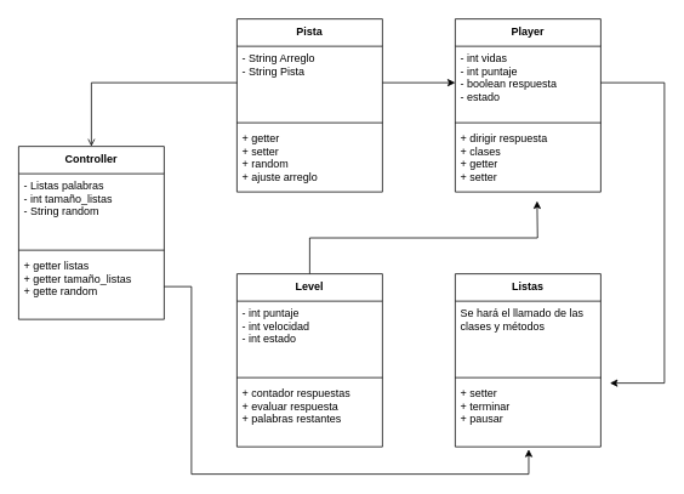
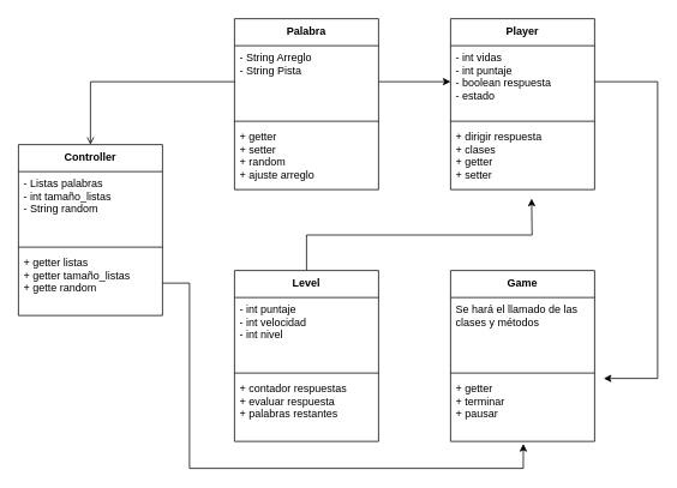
  <mxCell id="0" />
  <mxCell id="1" parent="0" />
- <mxCell id="2" value="Pista" style="swimlane;fontStyle=1;align=center;verticalAlign=top;childLayout=stackLayout;horizontal=1;startSize=30;horizontalStack=0;resizeParent=1;resizeParentMax=0;resizeLast=0;collapsible=1;marginBottom=0;" parent="1" vertex="1"><mxGeometry x="260" y="20" width="160" height="190" as="geometry" /></mxCell>
+ <mxCell id="2" value="Palabra" style="swimlane;fontStyle=1;align=center;verticalAlign=top;childLayout=stackLayout;horizontal=1;startSize=30;horizontalStack=0;resizeParent=1;resizeParentMax=0;resizeLast=0;collapsible=1;marginBottom=0;" parent="1" vertex="1"><mxGeometry x="260" y="20" width="160" height="190" as="geometry" /></mxCell>
  <mxCell id="3" value="- String Arreglo&#10;- String Pista&#10;&#10;" style="text;strokeColor=none;fillColor=none;align=left;verticalAlign=top;spacingLeft=4;spacingRight=4;overflow=hidden;rotatable=0;points=[[0,0.5],[1,0.5]];portConstraint=eastwest;" parent="2" vertex="1"><mxGeometry y="30" width="160" height="80" as="geometry" /></mxCell>
  <mxCell id="4" value="" style="line;strokeWidth=1;fillColor=none;align=left;verticalAlign=middle;spacingTop=-1;spacingLeft=3;spacingRight=3;rotatable=0;labelPosition=right;points=[];portConstraint=eastwest;" parent="2" vertex="1"><mxGeometry y="110" width="160" height="8" as="geometry" /></mxCell>
  <mxCell id="5" value="+ getter&#10;+ setter&#10;+ random&#10;+ ajuste arreglo" style="text;strokeColor=none;fillColor=none;align=left;verticalAlign=top;spacingLeft=4;spacingRight=4;overflow=hidden;rotatable=0;points=[[0,0.5],[1,0.5]];portConstraint=eastwest;" parent="2" vertex="1"><mxGeometry y="118" width="160" height="72" as="geometry" /></mxCell>
  <mxCell id="6" value="Player" style="swimlane;fontStyle=1;align=center;verticalAlign=top;childLayout=stackLayout;horizontal=1;startSize=30;horizontalStack=0;resizeParent=1;resizeParentMax=0;resizeLast=0;collapsible=1;marginBottom=0;" parent="1" vertex="1"><mxGeometry x="500" y="20" width="160" height="190" as="geometry" /></mxCell>
  <mxCell id="7" value="- int vidas&#10;- int puntaje&#10;- boolean respuesta&#10;- estado" style="text;strokeColor=none;fillColor=none;align=left;verticalAlign=top;spacingLeft=4;spacingRight=4;overflow=hidden;rotatable=0;points=[[0,0.5],[1,0.5]];portConstraint=eastwest;" parent="6" vertex="1"><mxGeometry y="30" width="160" height="80" as="geometry" /></mxCell>
  <mxCell id="8" value="" style="line;strokeWidth=1;fillColor=none;align=left;verticalAlign=middle;spacingTop=-1;spacingLeft=3;spacingRight=3;rotatable=0;labelPosition=right;points=[];portConstraint=eastwest;" parent="6" vertex="1"><mxGeometry y="110" width="160" height="8" as="geometry" /></mxCell>
  <mxCell id="9" value="+ dirigir respuesta&#10;+ clases&#10;+ getter&#10;+ setter" style="text;strokeColor=none;fillColor=none;align=left;verticalAlign=top;spacingLeft=4;spacingRight=4;overflow=hidden;rotatable=0;points=[[0,0.5],[1,0.5]];portConstraint=eastwest;" parent="6" vertex="1"><mxGeometry y="118" width="160" height="72" as="geometry" /></mxCell>
  <mxCell id="10" style="edgeStyle=orthogonalEdgeStyle;rounded=0;orthogonalLoop=1;jettySize=auto;html=1;exitX=0.5;exitY=0;exitDx=0;exitDy=0;" parent="1" source="11" edge="1"><mxGeometry relative="1" as="geometry"><mxPoint x="590" y="220" as="targetPoint" /></mxGeometry></mxCell>
  <mxCell id="11" value="Level" style="swimlane;fontStyle=1;align=center;verticalAlign=top;childLayout=stackLayout;horizontal=1;startSize=30;horizontalStack=0;resizeParent=1;resizeParentMax=0;resizeLast=0;collapsible=1;marginBottom=0;" parent="1" vertex="1"><mxGeometry x="260" y="300" width="160" height="190" as="geometry" /></mxCell>
- <mxCell id="12" value="- int puntaje&#10;- int velocidad&#10;- int estado" style="text;strokeColor=none;fillColor=none;align=left;verticalAlign=top;spacingLeft=4;spacingRight=4;overflow=hidden;rotatable=0;points=[[0,0.5],[1,0.5]];portConstraint=eastwest;" parent="11" vertex="1"><mxGeometry y="30" width="160" height="80" as="geometry" /></mxCell>
+ <mxCell id="12" value="- int puntaje&#10;- int velocidad&#10;- int nivel" style="text;strokeColor=none;fillColor=none;align=left;verticalAlign=top;spacingLeft=4;spacingRight=4;overflow=hidden;rotatable=0;points=[[0,0.5],[1,0.5]];portConstraint=eastwest;" parent="11" vertex="1"><mxGeometry y="30" width="160" height="80" as="geometry" /></mxCell>
  <mxCell id="13" value="" style="line;strokeWidth=1;fillColor=none;align=left;verticalAlign=middle;spacingTop=-1;spacingLeft=3;spacingRight=3;rotatable=0;labelPosition=right;points=[];portConstraint=eastwest;" parent="11" vertex="1"><mxGeometry y="110" width="160" height="8" as="geometry" /></mxCell>
  <mxCell id="14" value="+ contador respuestas&#10;+ evaluar respuesta&#10;+ palabras restantes&#10;" style="text;strokeColor=none;fillColor=none;align=left;verticalAlign=top;spacingLeft=4;spacingRight=4;overflow=hidden;rotatable=0;points=[[0,0.5],[1,0.5]];portConstraint=eastwest;" parent="11" vertex="1"><mxGeometry y="118" width="160" height="72" as="geometry" /></mxCell>
- <mxCell id="15" value="Listas" style="swimlane;fontStyle=1;align=center;verticalAlign=top;childLayout=stackLayout;horizontal=1;startSize=30;horizontalStack=0;resizeParent=1;resizeParentMax=0;resizeLast=0;collapsible=1;marginBottom=0;" parent="1" vertex="1"><mxGeometry x="500" y="300" width="160" height="190" as="geometry" /></mxCell>
+ <mxCell id="15" value="Game" style="swimlane;fontStyle=1;align=center;verticalAlign=top;childLayout=stackLayout;horizontal=1;startSize=30;horizontalStack=0;resizeParent=1;resizeParentMax=0;resizeLast=0;collapsible=1;marginBottom=0;" parent="1" vertex="1"><mxGeometry x="500" y="300" width="160" height="190" as="geometry" /></mxCell>
  <mxCell id="16" value="Se hará el llamado de las &#10;clases y métodos" style="text;strokeColor=none;fillColor=none;align=left;verticalAlign=top;spacingLeft=4;spacingRight=4;overflow=hidden;rotatable=0;points=[[0,0.5],[1,0.5]];portConstraint=eastwest;" parent="15" vertex="1"><mxGeometry y="30" width="160" height="80" as="geometry" /></mxCell>
  <mxCell id="17" value="" style="line;strokeWidth=1;fillColor=none;align=left;verticalAlign=middle;spacingTop=-1;spacingLeft=3;spacingRight=3;rotatable=0;labelPosition=right;points=[];portConstraint=eastwest;" parent="15" vertex="1"><mxGeometry y="110" width="160" height="8" as="geometry" /></mxCell>
- <mxCell id="18" value="+ setter&#10;+ terminar&#10;+ pausar" style="text;strokeColor=none;fillColor=none;align=left;verticalAlign=top;spacingLeft=4;spacingRight=4;overflow=hidden;rotatable=0;points=[[0,0.5],[1,0.5]];portConstraint=eastwest;" parent="15" vertex="1"><mxGeometry y="118" width="160" height="72" as="geometry" /></mxCell>
+ <mxCell id="18" value="+ getter&#10;+ terminar&#10;+ pausar" style="text;strokeColor=none;fillColor=none;align=left;verticalAlign=top;spacingLeft=4;spacingRight=4;overflow=hidden;rotatable=0;points=[[0,0.5],[1,0.5]];portConstraint=eastwest;" parent="15" vertex="1"><mxGeometry y="118" width="160" height="72" as="geometry" /></mxCell>
  <mxCell id="19" style="edgeStyle=orthogonalEdgeStyle;rounded=0;orthogonalLoop=1;jettySize=auto;html=1;exitX=1;exitY=0.5;exitDx=0;exitDy=0;entryX=0;entryY=0.5;entryDx=0;entryDy=0;" parent="1" source="3" target="7" edge="1"><mxGeometry relative="1" as="geometry" /></mxCell>
  <mxCell id="20" style="edgeStyle=orthogonalEdgeStyle;rounded=0;orthogonalLoop=1;jettySize=auto;html=1;exitX=1;exitY=0.5;exitDx=0;exitDy=0;entryX=1.063;entryY=0.028;entryDx=0;entryDy=0;entryPerimeter=0;" parent="1" source="7" target="18" edge="1"><mxGeometry relative="1" as="geometry"><Array as="points"><mxPoint x="730" y="90" /><mxPoint x="730" y="420" /></Array></mxGeometry></mxCell>
  <mxCell id="21" value="Controller" style="swimlane;fontStyle=1;align=center;verticalAlign=top;childLayout=stackLayout;horizontal=1;startSize=30;horizontalStack=0;resizeParent=1;resizeParentMax=0;resizeLast=0;collapsible=1;marginBottom=0;" vertex="1" parent="1"><mxGeometry x="20" y="160" width="160" height="190" as="geometry" /></mxCell>
  <mxCell id="22" value="- Listas palabras&#10;- int tamaño_listas&#10;- String random" style="text;strokeColor=none;fillColor=none;align=left;verticalAlign=top;spacingLeft=4;spacingRight=4;overflow=hidden;rotatable=0;points=[[0,0.5],[1,0.5]];portConstraint=eastwest;" vertex="1" parent="21"><mxGeometry y="30" width="160" height="80" as="geometry" /></mxCell>
  <mxCell id="23" value="" style="line;strokeWidth=1;fillColor=none;align=left;verticalAlign=middle;spacingTop=-1;spacingLeft=3;spacingRight=3;rotatable=0;labelPosition=right;points=[];portConstraint=eastwest;" vertex="1" parent="21"><mxGeometry y="110" width="160" height="8" as="geometry" /></mxCell>
  <mxCell id="24" value="+ getter listas&#10;+ getter tamaño_listas&#10;+ gette random" style="text;strokeColor=none;fillColor=none;align=left;verticalAlign=top;spacingLeft=4;spacingRight=4;overflow=hidden;rotatable=0;points=[[0,0.5],[1,0.5]];portConstraint=eastwest;" vertex="1" parent="21"><mxGeometry y="118" width="160" height="72" as="geometry" /></mxCell>
  <mxCell id="25" style="edgeStyle=orthogonalEdgeStyle;rounded=0;orthogonalLoop=1;jettySize=auto;html=1;exitX=0;exitY=0.5;exitDx=0;exitDy=0;endArrow=open;" edge="1" parent="1" source="3" target="21"><mxGeometry relative="1" as="geometry" /></mxCell>
  <mxCell id="26" style="edgeStyle=orthogonalEdgeStyle;rounded=0;orthogonalLoop=1;jettySize=auto;html=1;exitX=1;exitY=0.5;exitDx=0;exitDy=0;entryX=0.505;entryY=1.039;entryDx=0;entryDy=0;entryPerimeter=0;" edge="1" parent="1" source="24" target="18"><mxGeometry relative="1" as="geometry"><Array as="points"><mxPoint x="210" y="314" /><mxPoint x="210" y="520" /><mxPoint x="581" y="520" /></Array></mxGeometry></mxCell>
